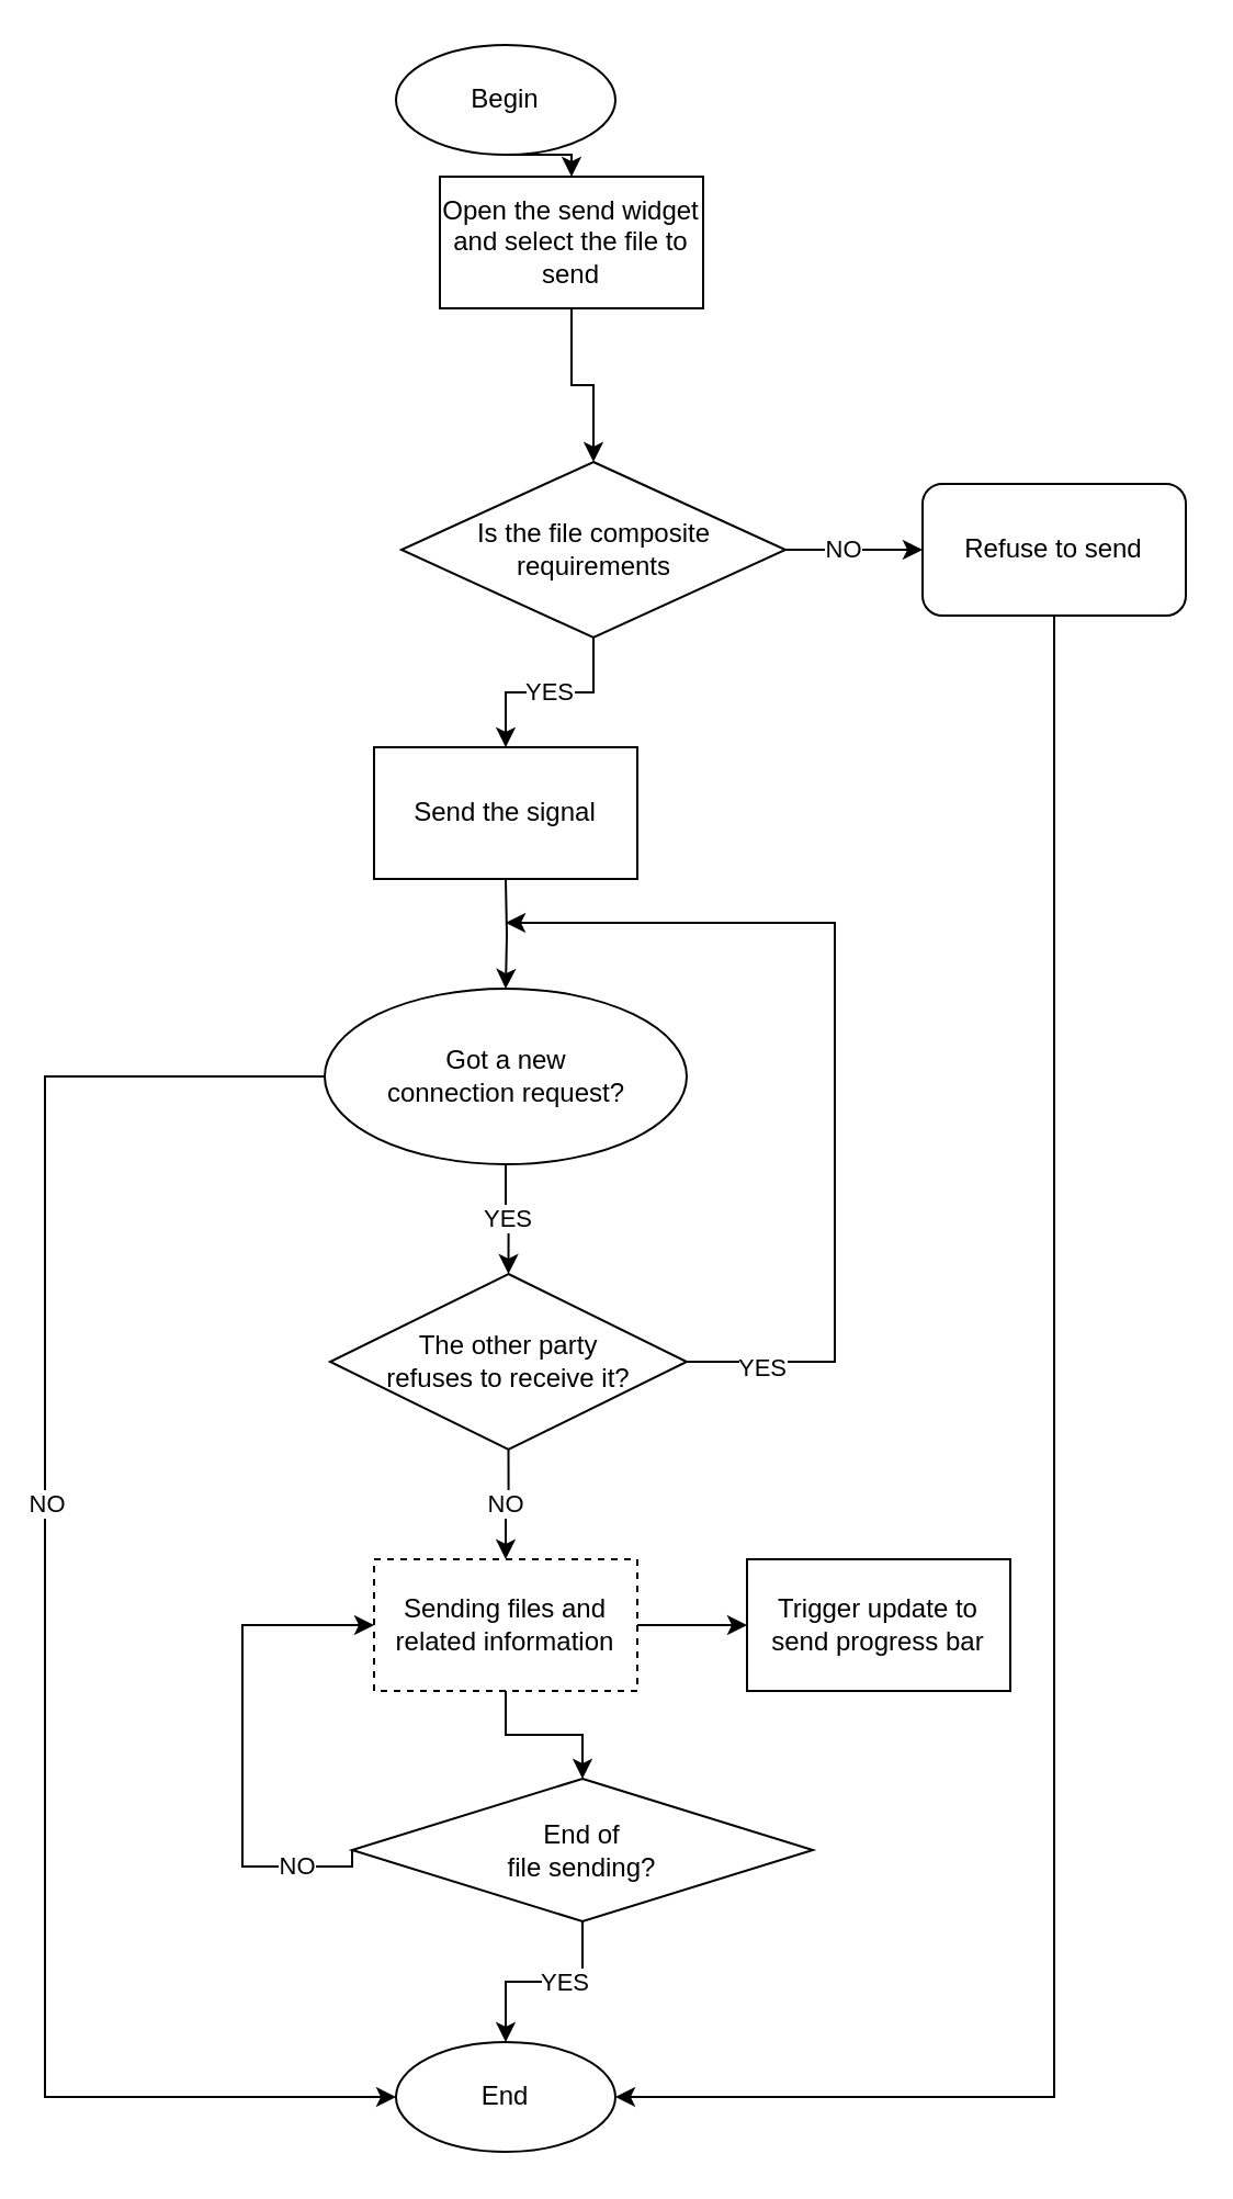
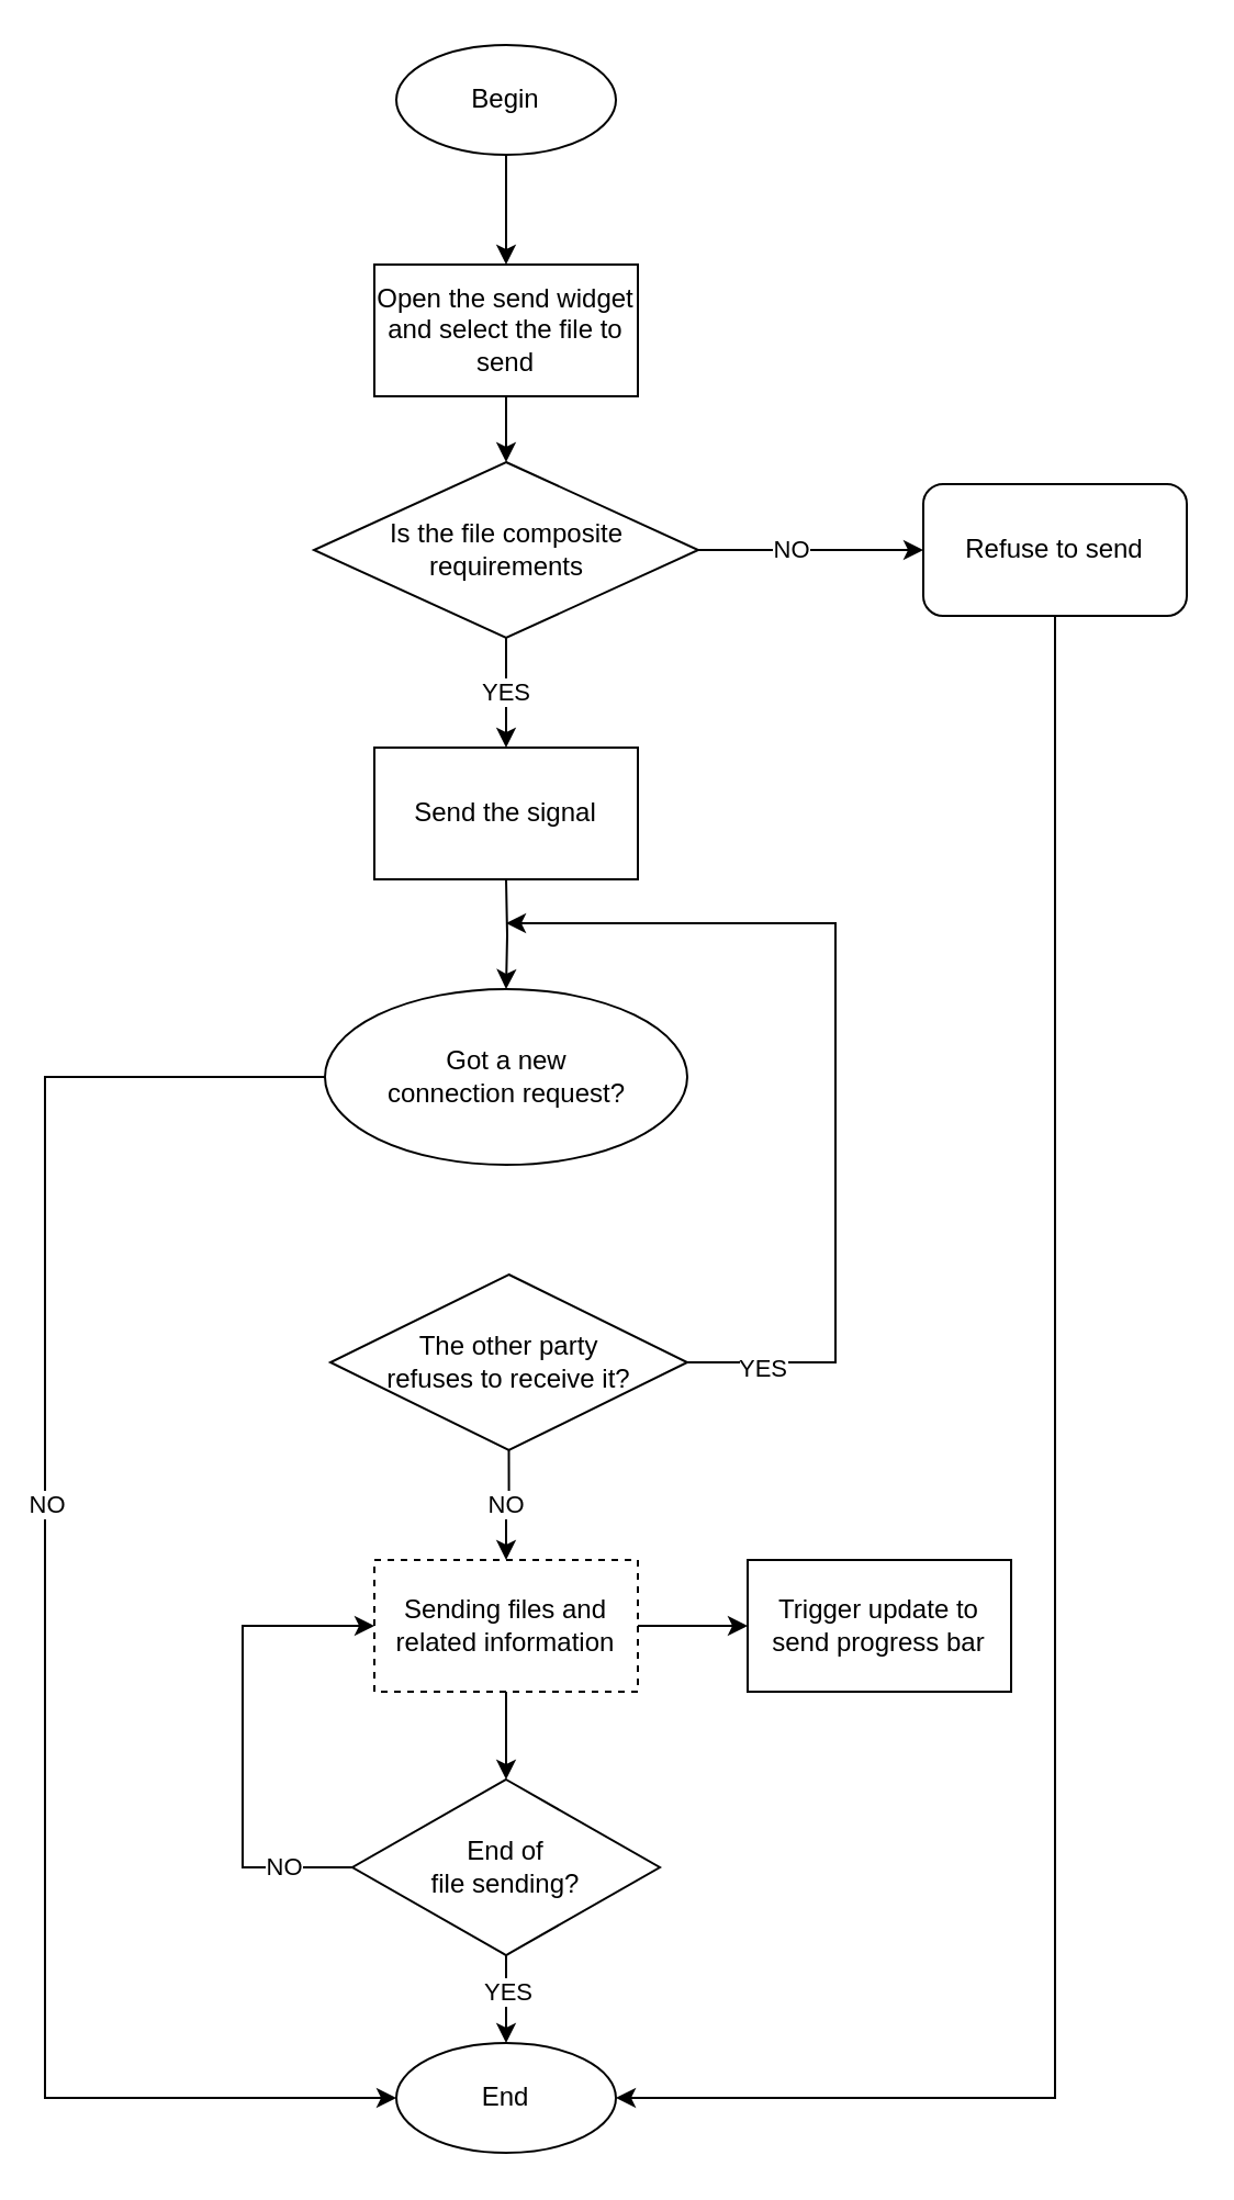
  <mxCell id="0" />
  <mxCell id="1" parent="0" />
  <mxCell id="2" style="edgeStyle=orthogonalEdgeStyle;rounded=0;orthogonalLoop=1;jettySize=auto;html=1;entryX=0.5;entryY=0;entryDx=0;entryDy=0;exitX=0.5;exitY=1;exitDx=0;exitDy=0;" parent="1" source="23" target="4" edge="1"><mxGeometry relative="1" as="geometry"><mxPoint x="230" y="70" as="sourcePoint" /></mxGeometry></mxCell>
  <mxCell id="3" value="" style="edgeStyle=orthogonalEdgeStyle;rounded=0;orthogonalLoop=1;jettySize=auto;html=1;" parent="1" source="4" target="27" edge="1"><mxGeometry relative="1" as="geometry" /></mxCell>
- <mxCell id="4" value="Open the send widget and select the file to send" style="rounded=0;whiteSpace=wrap;html=1;" parent="1" vertex="1"><mxGeometry x="200" y="80" width="120" height="60" as="geometry" /></mxCell>
+ <mxCell id="4" value="Open the send widget and select the file to send" style="rounded=0;whiteSpace=wrap;html=1;" parent="1" vertex="1"><mxGeometry x="170" y="120" width="120" height="60" as="geometry" /></mxCell>
  <mxCell id="5" value="" style="edgeStyle=orthogonalEdgeStyle;rounded=0;orthogonalLoop=1;jettySize=auto;html=1;" parent="1" target="10" edge="1"><mxGeometry relative="1" as="geometry"><mxPoint x="230" y="400" as="sourcePoint" /></mxGeometry></mxCell>
  <mxCell id="6" value="Send the signal" style="rounded=0;whiteSpace=wrap;html=1;" parent="1" vertex="1"><mxGeometry x="170" y="340" width="120" height="60" as="geometry" /></mxCell>
- <mxCell id="7" value="YES" style="edgeStyle=orthogonalEdgeStyle;rounded=0;orthogonalLoop=1;jettySize=auto;html=1;exitX=0.5;exitY=1;exitDx=0;exitDy=0;entryX=0.5;entryY=0;entryDx=0;entryDy=0;" parent="1" source="10" target="14" edge="1"><mxGeometry relative="1" as="geometry" /></mxCell>
  <mxCell id="8" style="edgeStyle=orthogonalEdgeStyle;rounded=0;orthogonalLoop=1;jettySize=auto;html=1;exitX=0;exitY=0.5;exitDx=0;exitDy=0;entryX=0;entryY=0.5;entryDx=0;entryDy=0;" parent="1" source="10" edge="1" target="30"><mxGeometry relative="1" as="geometry"><mxPoint x="10" y="490" as="targetPoint" /><Array as="points"><mxPoint x="20" y="490" /><mxPoint x="20" y="955" /></Array></mxGeometry></mxCell>
  <mxCell id="9" value="NO" style="edgeLabel;html=1;align=center;verticalAlign=middle;resizable=0;points=[];" parent="8" vertex="1" connectable="0"><mxGeometry x="-0.141" y="1" relative="1" as="geometry"><mxPoint x="-1" y="-1" as="offset" /></mxGeometry></mxCell>
  <mxCell id="10" value="Got a new &lt;br&gt;connection request?" style="ellipse;whiteSpace=wrap;html=1;" parent="1" vertex="1"><mxGeometry x="147.5" y="450" width="165" height="80" as="geometry" /></mxCell>
  <mxCell id="11" style="edgeStyle=orthogonalEdgeStyle;rounded=0;orthogonalLoop=1;jettySize=auto;html=1;exitX=1;exitY=0.5;exitDx=0;exitDy=0;" parent="1" source="14" edge="1"><mxGeometry relative="1" as="geometry"><mxPoint x="230" y="420" as="targetPoint" /><Array as="points"><mxPoint x="380" y="620" /><mxPoint x="380" y="420" /></Array></mxGeometry></mxCell>
  <mxCell id="12" value="YES" style="edgeLabel;html=1;align=center;verticalAlign=middle;resizable=0;points=[];" parent="11" vertex="1" connectable="0"><mxGeometry x="-0.836" y="-2" relative="1" as="geometry"><mxPoint as="offset" /></mxGeometry></mxCell>
  <mxCell id="13" value="NO" style="edgeStyle=orthogonalEdgeStyle;rounded=0;orthogonalLoop=1;jettySize=auto;html=1;exitX=0.5;exitY=1;exitDx=0;exitDy=0;entryX=0.5;entryY=0;entryDx=0;entryDy=0;" parent="1" source="14" target="17" edge="1"><mxGeometry relative="1" as="geometry" /></mxCell>
  <mxCell id="14" value="The other party &lt;br&gt;refuses to receive it?" style="rhombus;whiteSpace=wrap;html=1;rounded=0;" parent="1" vertex="1"><mxGeometry x="150" y="580" width="162.5" height="80" as="geometry" /></mxCell>
  <mxCell id="15" value="" style="edgeStyle=orthogonalEdgeStyle;rounded=0;orthogonalLoop=1;jettySize=auto;html=1;" parent="1" source="17" target="18" edge="1"><mxGeometry relative="1" as="geometry" /></mxCell>
  <mxCell id="16" style="edgeStyle=orthogonalEdgeStyle;rounded=0;orthogonalLoop=1;jettySize=auto;html=1;exitX=0.5;exitY=1;exitDx=0;exitDy=0;entryX=0.5;entryY=0;entryDx=0;entryDy=0;" parent="1" source="17" target="22" edge="1"><mxGeometry relative="1" as="geometry" /></mxCell>
  <mxCell id="17" value="Sending files and related information" style="rounded=0;whiteSpace=wrap;html=1;dashed=1;" parent="1" vertex="1"><mxGeometry x="170" y="710" width="120" height="60" as="geometry" /></mxCell>
  <mxCell id="18" value="Trigger update to send progress bar" style="rounded=0;whiteSpace=wrap;html=1;" parent="1" vertex="1"><mxGeometry x="340" y="710" width="120" height="60" as="geometry" /></mxCell>
  <mxCell id="19" value="NO" style="edgeStyle=orthogonalEdgeStyle;rounded=0;orthogonalLoop=1;jettySize=auto;html=1;exitX=0;exitY=0.5;exitDx=0;exitDy=0;entryX=0;entryY=0.5;entryDx=0;entryDy=0;" parent="1" source="22" target="17" edge="1"><mxGeometry x="-0.714" relative="1" as="geometry"><Array as="points"><mxPoint x="110" y="850" /><mxPoint x="110" y="740" /></Array><mxPoint as="offset" /></mxGeometry></mxCell>
  <mxCell id="20" style="edgeStyle=orthogonalEdgeStyle;rounded=0;orthogonalLoop=1;jettySize=auto;html=1;exitX=0.5;exitY=1;exitDx=0;exitDy=0;entryX=0.5;entryY=0;entryDx=0;entryDy=0;" edge="1" parent="1" source="22" target="30"><mxGeometry relative="1" as="geometry" /></mxCell>
  <mxCell id="21" value="YES" style="edgeLabel;html=1;align=center;verticalAlign=middle;resizable=0;points=[];" vertex="1" connectable="0" parent="20"><mxGeometry x="-0.2" relative="1" as="geometry"><mxPoint as="offset" /></mxGeometry></mxCell>
- <mxCell id="22" value="End of &lt;br&gt;file sending?" style="rhombus;whiteSpace=wrap;html=1;rounded=0;" parent="1" vertex="1"><mxGeometry x="160" y="810" width="210" height="65" as="geometry" /></mxCell>
+ <mxCell id="22" value="End of &lt;br&gt;file sending?" style="rhombus;whiteSpace=wrap;html=1;rounded=0;" parent="1" vertex="1"><mxGeometry x="160" y="810" width="140" height="80" as="geometry" /></mxCell>
  <mxCell id="23" value="Begin" style="ellipse;whiteSpace=wrap;html=1;" parent="1" vertex="1"><mxGeometry x="180" y="20" width="100" height="50" as="geometry" /></mxCell>
  <mxCell id="24" value="YES" style="edgeStyle=orthogonalEdgeStyle;rounded=0;orthogonalLoop=1;jettySize=auto;html=1;" parent="1" source="27" target="6" edge="1"><mxGeometry relative="1" as="geometry" /></mxCell>
  <mxCell id="25" style="edgeStyle=orthogonalEdgeStyle;rounded=0;orthogonalLoop=1;jettySize=auto;html=1;exitX=1;exitY=0.5;exitDx=0;exitDy=0;entryX=0;entryY=0.5;entryDx=0;entryDy=0;" parent="1" source="27" target="29" edge="1"><mxGeometry relative="1" as="geometry" /></mxCell>
  <mxCell id="26" value="NO" style="edgeLabel;html=1;align=center;verticalAlign=middle;resizable=0;points=[];" parent="25" vertex="1" connectable="0"><mxGeometry x="-0.177" y="1" relative="1" as="geometry"><mxPoint as="offset" /></mxGeometry></mxCell>
- <mxCell id="27" value="Is the file composite requirements" style="rhombus;whiteSpace=wrap;html=1;rounded=0;" parent="1" vertex="1"><mxGeometry x="182.5" y="210" width="175" height="80" as="geometry" /></mxCell>
+ <mxCell id="27" value="Is the file composite requirements" style="rhombus;whiteSpace=wrap;html=1;rounded=0;" parent="1" vertex="1"><mxGeometry x="142.5" y="210" width="175" height="80" as="geometry" /></mxCell>
  <mxCell id="28" style="edgeStyle=orthogonalEdgeStyle;rounded=0;orthogonalLoop=1;jettySize=auto;html=1;exitX=0.5;exitY=1;exitDx=0;exitDy=0;entryX=1;entryY=0.5;entryDx=0;entryDy=0;" edge="1" parent="1" source="29" target="30"><mxGeometry relative="1" as="geometry"><Array as="points"><mxPoint x="480" y="955" /></Array></mxGeometry></mxCell>
  <mxCell id="29" value="Refuse to send" style="whiteSpace=wrap;html=1;rounded=1;" parent="1" vertex="1"><mxGeometry x="420" y="220" width="120" height="60" as="geometry" /></mxCell>
  <mxCell id="30" value="End" style="ellipse;whiteSpace=wrap;html=1;" vertex="1" parent="1"><mxGeometry x="180" y="930" width="100" height="50" as="geometry" /></mxCell>
